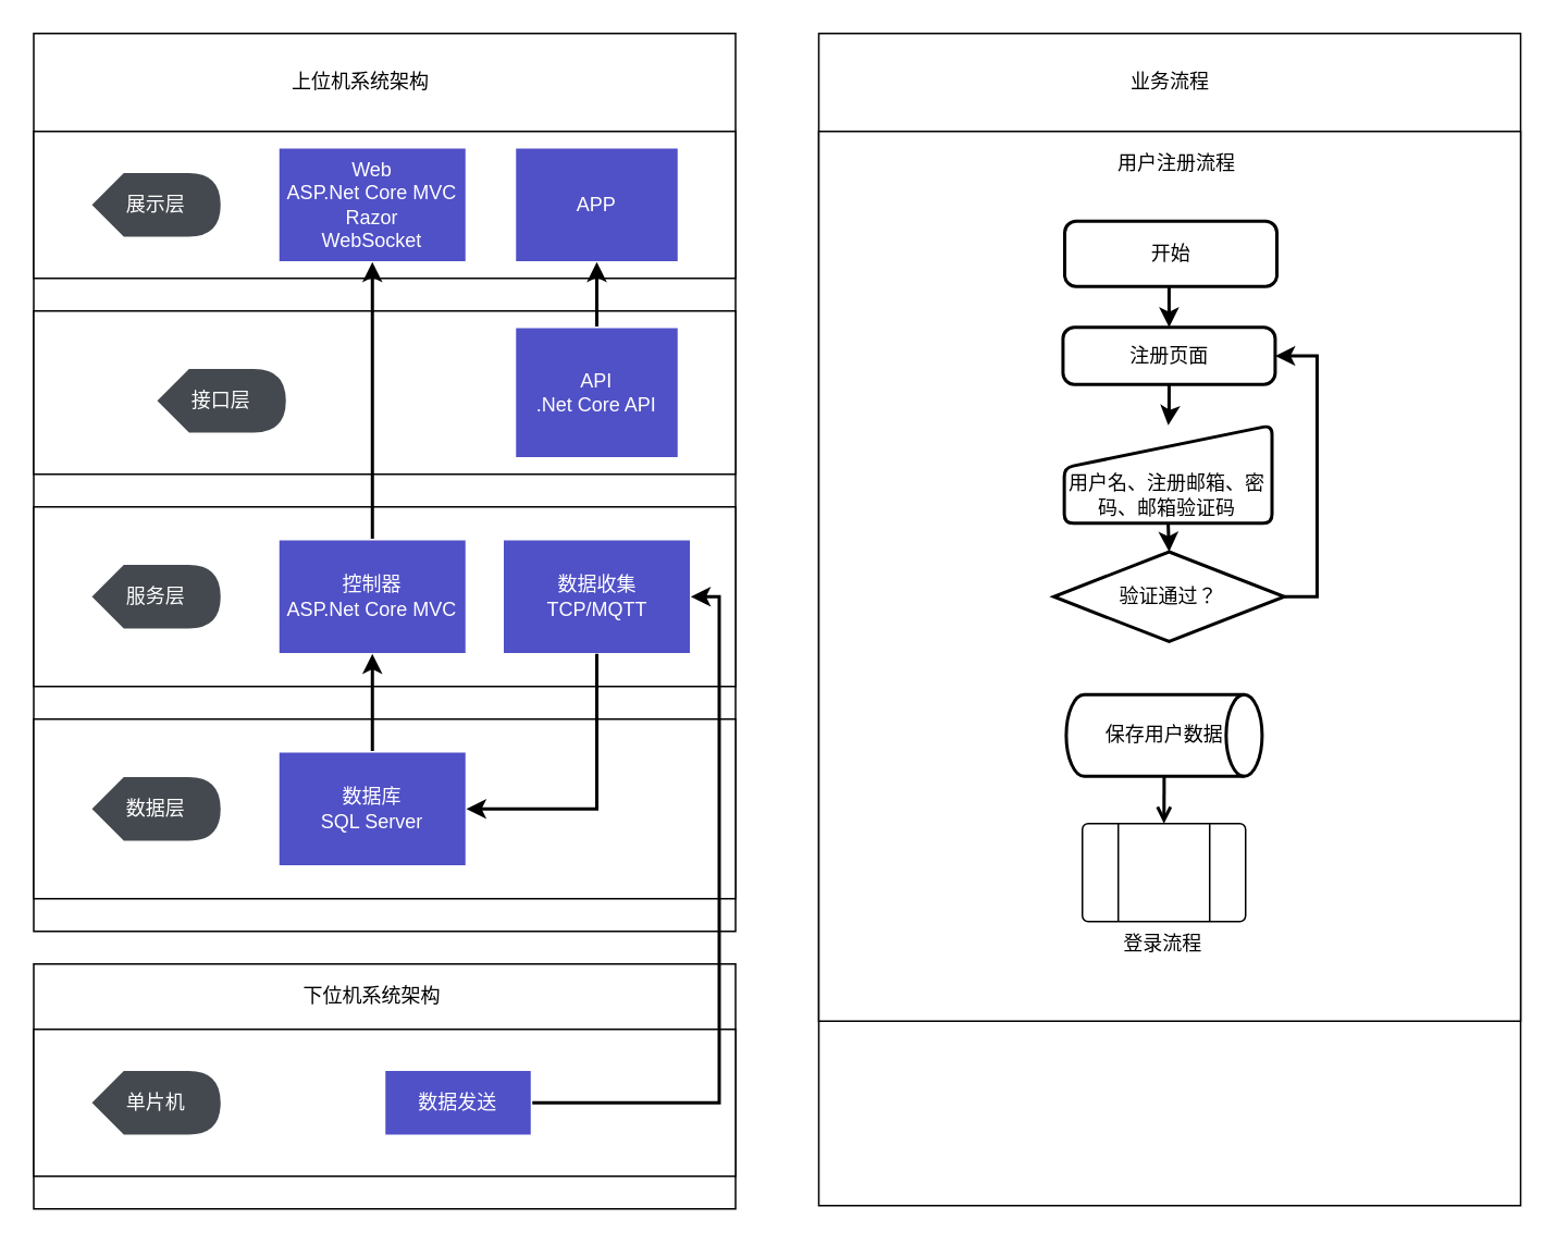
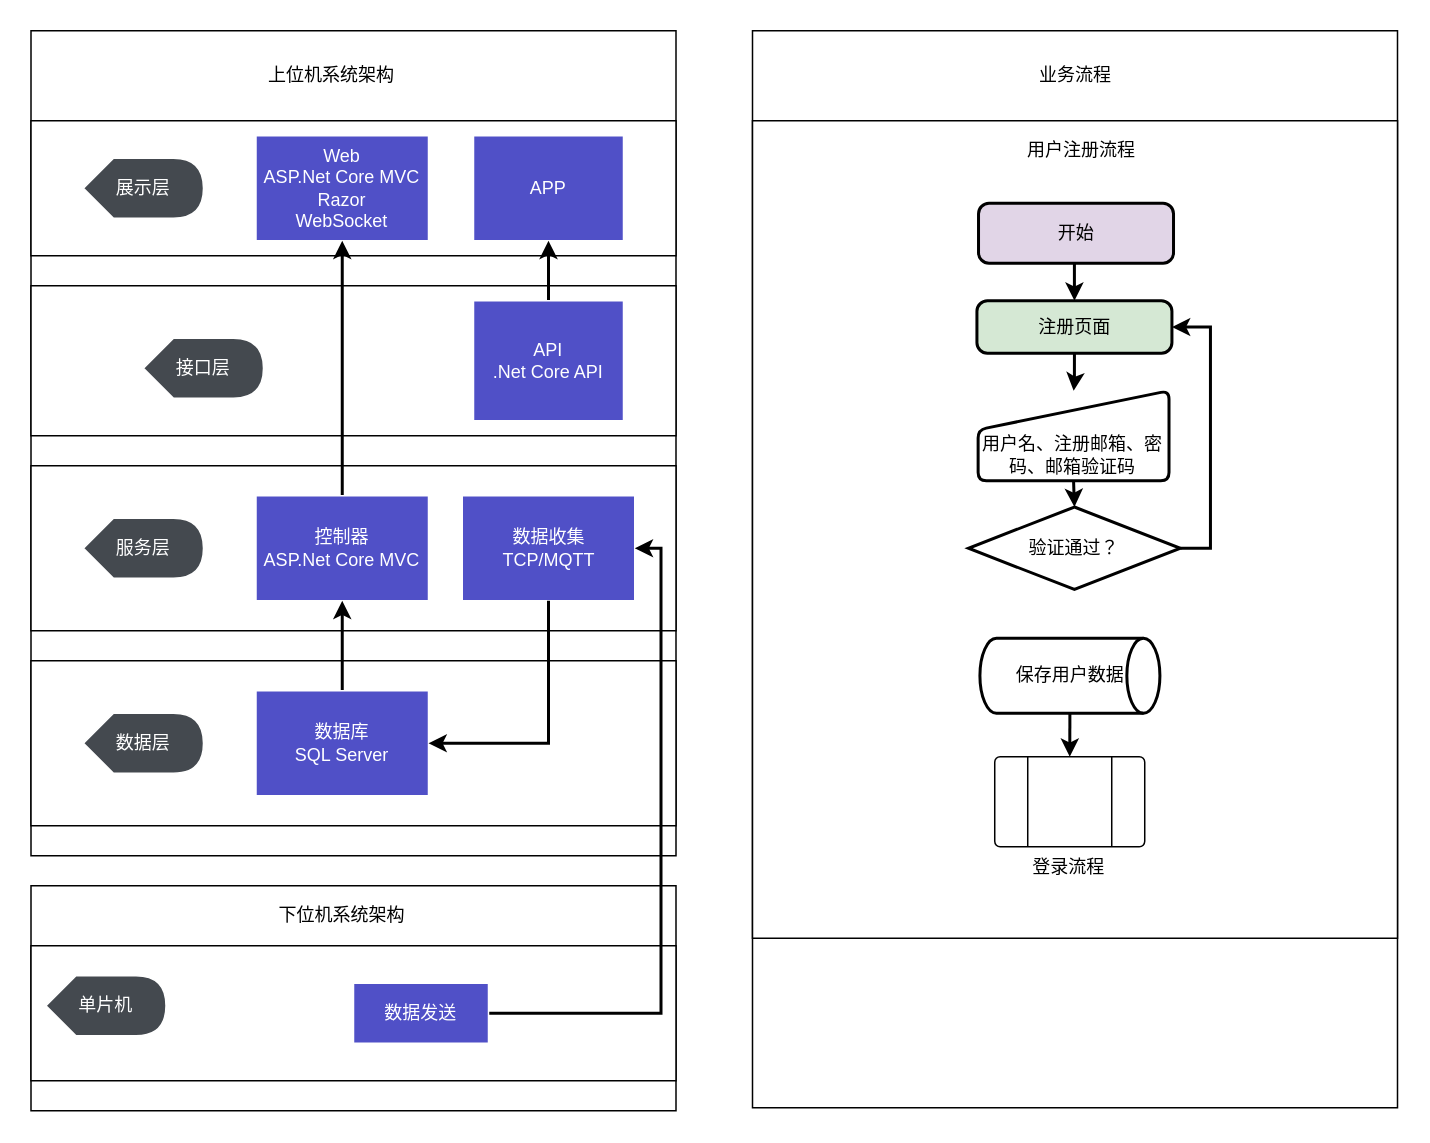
  <mxCell id="0" />
  <mxCell id="1" parent="0" />
  <mxCell id="2" value="" style="rounded=0;whiteSpace=wrap;html=1;gradientDirection=north;fillColor=#FFFFFF;" parent="1" vertex="1"><mxGeometry x="20" y="20" width="430" height="550" as="geometry" /></mxCell>
  <mxCell id="3" value="上位机系统架构" style="text;html=1;strokeColor=none;fillColor=none;align=center;verticalAlign=middle;whiteSpace=wrap;rounded=0;" parent="1" vertex="1"><mxGeometry x="170" y="40" width="101" height="20" as="geometry" /></mxCell>
  <mxCell id="4" value="" style="rounded=0;whiteSpace=wrap;html=1;" parent="1" vertex="1"><mxGeometry x="20" y="80" width="430" height="90" as="geometry" /></mxCell>
  <mxCell id="5" value="展示层" style="shape=display;whiteSpace=wrap;html=1;fillColor=#44494F;strokeColor=#ffffff;fontColor=#FFFFFF;" parent="1" vertex="1"><mxGeometry x="55" y="105" width="80" height="40" as="geometry" /></mxCell>
  <mxCell id="6" value="Web&lt;br&gt;ASP.Net Core MVC&lt;br&gt;Razor&lt;br&gt;WebSocket" style="rounded=0;whiteSpace=wrap;html=1;strokeColor=#ffffff;gradientColor=none;fontColor=#FFFFFF;fillColor=#5050C7;" parent="1" vertex="1"><mxGeometry x="170" y="90" width="115" height="70" as="geometry" /></mxCell>
  <mxCell id="7" value="APP" style="rounded=0;whiteSpace=wrap;html=1;strokeColor=#ffffff;gradientColor=none;fontColor=#FFFFFF;fillColor=#5050C7;" parent="1" vertex="1"><mxGeometry x="315" y="90" width="100" height="70" as="geometry" /></mxCell>
  <mxCell id="8" value="" style="rounded=0;whiteSpace=wrap;html=1;" parent="1" vertex="1"><mxGeometry x="20" y="190" width="430" height="100" as="geometry" /></mxCell>
  <mxCell id="9" value="接口层" style="shape=display;whiteSpace=wrap;html=1;fillColor=#44494F;strokeColor=#ffffff;fontColor=#FFFFFF;" parent="1" vertex="1"><mxGeometry x="95" y="225" width="80" height="40" as="geometry" /></mxCell>
  <mxCell id="10" style="edgeStyle=orthogonalEdgeStyle;rounded=0;orthogonalLoop=1;jettySize=auto;html=1;fontColor=#FFFFFF;strokeWidth=2;" parent="1" source="11" target="7" edge="1"><mxGeometry relative="1" as="geometry" /></mxCell>
  <mxCell id="11" value="API&lt;br&gt;.Net Core API" style="rounded=0;whiteSpace=wrap;html=1;strokeColor=#ffffff;gradientColor=none;fontColor=#FFFFFF;fillColor=#5050C7;" parent="1" vertex="1"><mxGeometry x="315" y="200" width="100" height="80" as="geometry" /></mxCell>
  <mxCell id="12" value="" style="rounded=0;whiteSpace=wrap;html=1;" parent="1" vertex="1"><mxGeometry x="20" y="310" width="430" height="110" as="geometry" /></mxCell>
  <mxCell id="13" value="服务层" style="shape=display;whiteSpace=wrap;html=1;fillColor=#44494F;strokeColor=#ffffff;fontColor=#FFFFFF;" parent="1" vertex="1"><mxGeometry x="55" y="345" width="80" height="40" as="geometry" /></mxCell>
  <mxCell id="14" style="edgeStyle=orthogonalEdgeStyle;rounded=0;orthogonalLoop=1;jettySize=auto;html=1;entryX=0.5;entryY=1;entryDx=0;entryDy=0;fontColor=#FFFFFF;strokeWidth=2;" parent="1" source="15" target="6" edge="1"><mxGeometry relative="1" as="geometry" /></mxCell>
  <mxCell id="15" value="控制器&lt;br&gt;ASP.Net Core MVC" style="rounded=0;whiteSpace=wrap;html=1;strokeColor=#ffffff;gradientColor=none;fontColor=#FFFFFF;fillColor=#5050C7;" parent="1" vertex="1"><mxGeometry x="170" y="330" width="115" height="70" as="geometry" /></mxCell>
  <mxCell id="16" value="数据收集&lt;br&gt;TCP/MQTT" style="rounded=0;whiteSpace=wrap;html=1;strokeColor=#ffffff;gradientColor=none;fontColor=#FFFFFF;fillColor=#5050C7;" parent="1" vertex="1"><mxGeometry x="307.5" y="330" width="115" height="70" as="geometry" /></mxCell>
  <mxCell id="17" value="" style="rounded=0;whiteSpace=wrap;html=1;" parent="1" vertex="1"><mxGeometry x="20" y="440" width="430" height="110" as="geometry" /></mxCell>
  <mxCell id="18" value="数据层" style="shape=display;whiteSpace=wrap;html=1;fillColor=#44494F;strokeColor=#ffffff;fontColor=#FFFFFF;" parent="1" vertex="1"><mxGeometry x="55" y="475" width="80" height="40" as="geometry" /></mxCell>
  <mxCell id="19" style="edgeStyle=orthogonalEdgeStyle;rounded=0;orthogonalLoop=1;jettySize=auto;html=1;entryX=0.5;entryY=1;entryDx=0;entryDy=0;fontColor=#FFFFFF;strokeWidth=2;" parent="1" source="20" target="15" edge="1"><mxGeometry relative="1" as="geometry" /></mxCell>
  <mxCell id="20" value="数据库&lt;br&gt;SQL Server" style="rounded=0;whiteSpace=wrap;html=1;strokeColor=#ffffff;gradientColor=none;fontColor=#FFFFFF;fillColor=#5050C7;" parent="1" vertex="1"><mxGeometry x="170" y="460" width="115" height="70" as="geometry" /></mxCell>
  <mxCell id="21" style="edgeStyle=orthogonalEdgeStyle;rounded=0;orthogonalLoop=1;jettySize=auto;html=1;entryX=1;entryY=0.5;entryDx=0;entryDy=0;fontColor=#FFFFFF;exitX=0.5;exitY=1;exitDx=0;exitDy=0;strokeWidth=2;" parent="1" source="16" target="20" edge="1"><mxGeometry relative="1" as="geometry" /></mxCell>
  <mxCell id="22" value="" style="rounded=0;whiteSpace=wrap;html=1;gradientDirection=north;fillColor=#FFFFFF;" parent="1" vertex="1"><mxGeometry x="20" y="590" width="430" height="150" as="geometry" /></mxCell>
  <mxCell id="23" value="下位机系统架构" style="text;html=1;strokeColor=none;fillColor=none;align=center;verticalAlign=middle;whiteSpace=wrap;rounded=0;" parent="1" vertex="1"><mxGeometry x="183.25" y="600" width="88.5" height="20" as="geometry" /></mxCell>
  <mxCell id="24" value="" style="rounded=0;whiteSpace=wrap;html=1;" parent="1" vertex="1"><mxGeometry x="20" y="630" width="430" height="90" as="geometry" /></mxCell>
- <mxCell id="25" value="单片机" style="shape=display;whiteSpace=wrap;html=1;fillColor=#44494F;strokeColor=#ffffff;fontColor=#FFFFFF;" parent="1" vertex="1"><mxGeometry x="55" y="655" width="80" height="40" as="geometry" /></mxCell>
+ <mxCell id="25" value="单片机" style="shape=display;whiteSpace=wrap;html=1;fillColor=#44494F;strokeColor=#ffffff;fontColor=#FFFFFF;" parent="1" vertex="1"><mxGeometry x="30" y="650" width="80" height="40" as="geometry" /></mxCell>
  <mxCell id="26" style="edgeStyle=orthogonalEdgeStyle;rounded=0;orthogonalLoop=1;jettySize=auto;html=1;entryX=1;entryY=0.5;entryDx=0;entryDy=0;fontColor=#FFFFFF;strokeWidth=2;" parent="1" source="27" target="16" edge="1"><mxGeometry relative="1" as="geometry"><Array as="points"><mxPoint x="440" y="675" /><mxPoint x="440" y="365" /></Array></mxGeometry></mxCell>
  <mxCell id="27" value="数据发送" style="rounded=0;whiteSpace=wrap;html=1;strokeColor=#ffffff;gradientColor=none;fontColor=#FFFFFF;fillColor=#5050C7;" parent="1" vertex="1"><mxGeometry x="235" y="655" width="90" height="40" as="geometry" /></mxCell>
  <mxCell id="28" value="" style="rounded=0;whiteSpace=wrap;html=1;gradientDirection=north;fillColor=#FFFFFF;" vertex="1" parent="1"><mxGeometry x="501" y="20" width="430" height="718" as="geometry" /></mxCell>
  <mxCell id="29" value="业务流程" style="text;html=1;strokeColor=none;fillColor=none;align=center;verticalAlign=middle;whiteSpace=wrap;rounded=0;" vertex="1" parent="1"><mxGeometry x="665.5" y="40" width="101" height="20" as="geometry" /></mxCell>
  <mxCell id="30" value="" style="rounded=0;whiteSpace=wrap;html=1;" vertex="1" parent="1"><mxGeometry x="501" y="80" width="430" height="545" as="geometry" /></mxCell>
  <mxCell id="31" value="用户注册流程" style="text;html=1;strokeColor=none;fillColor=none;align=center;verticalAlign=middle;whiteSpace=wrap;rounded=0;" vertex="1" parent="1"><mxGeometry x="674" y="90" width="92.5" height="20" as="geometry" /></mxCell>
  <mxCell id="32" style="edgeStyle=orthogonalEdgeStyle;rounded=0;orthogonalLoop=1;jettySize=auto;html=1;exitX=0.5;exitY=1;exitDx=0;exitDy=0;entryX=0.5;entryY=0;entryDx=0;entryDy=0;entryPerimeter=0;strokeWidth=2;" edge="1" parent="1" source="33" target="35"><mxGeometry relative="1" as="geometry" /></mxCell>
  <mxCell id="33" value="用户名、注册邮箱、密码、邮箱验证码" style="html=1;strokeWidth=2;shape=manualInput;whiteSpace=wrap;rounded=1;size=26;arcSize=11;verticalAlign=bottom;" vertex="1" parent="1"><mxGeometry x="651.42" y="260" width="127.25" height="60" as="geometry" /></mxCell>
  <mxCell id="34" style="edgeStyle=orthogonalEdgeStyle;rounded=0;orthogonalLoop=1;jettySize=auto;html=1;exitX=1;exitY=0.5;exitDx=0;exitDy=0;exitPerimeter=0;entryX=1;entryY=0.5;entryDx=0;entryDy=0;strokeWidth=2;" edge="1" parent="1" source="35" target="39"><mxGeometry relative="1" as="geometry" /></mxCell>
  <mxCell id="35" value="验证通过？" style="strokeWidth=2;html=1;shape=mxgraph.flowchart.decision;whiteSpace=wrap;" vertex="1" parent="1"><mxGeometry x="644.99" y="337.5" width="141.25" height="55" as="geometry" /></mxCell>
- <mxCell id="36" style="edgeStyle=orthogonalEdgeStyle;rounded=0;orthogonalLoop=1;jettySize=auto;html=1;exitX=0.5;exitY=1;exitDx=0;exitDy=0;exitPerimeter=0;entryX=0.5;entryY=0;entryDx=0;entryDy=0;strokeWidth=2;endArrow=open;" edge="1" parent="1" source="37" target="42"><mxGeometry relative="1" as="geometry" /></mxCell>
+ <mxCell id="36" style="edgeStyle=orthogonalEdgeStyle;rounded=0;orthogonalLoop=1;jettySize=auto;html=1;exitX=0.5;exitY=1;exitDx=0;exitDy=0;exitPerimeter=0;entryX=0.5;entryY=0;entryDx=0;entryDy=0;strokeWidth=2;" edge="1" parent="1" source="37" target="42"><mxGeometry relative="1" as="geometry" /></mxCell>
  <mxCell id="37" value="保存用户数据" style="strokeWidth=2;html=1;shape=mxgraph.flowchart.direct_data;whiteSpace=wrap;align=center;" vertex="1" parent="1"><mxGeometry x="652.61" y="425" width="120" height="50" as="geometry" /></mxCell>
  <mxCell id="38" style="edgeStyle=orthogonalEdgeStyle;rounded=0;orthogonalLoop=1;jettySize=auto;html=1;exitX=0.5;exitY=1;exitDx=0;exitDy=0;strokeWidth=2;" edge="1" parent="1" source="39" target="33"><mxGeometry relative="1" as="geometry" /></mxCell>
- <mxCell id="39" value="注册页面" style="rounded=1;whiteSpace=wrap;html=1;absoluteArcSize=1;arcSize=14;strokeWidth=2;align=center;" vertex="1" parent="1"><mxGeometry x="650.62" y="200" width="130" height="35" as="geometry" /></mxCell>
+ <mxCell id="39" value="注册页面" style="rounded=1;whiteSpace=wrap;html=1;absoluteArcSize=1;arcSize=14;strokeWidth=2;align=center;fillColor=#d5e8d4;" vertex="1" parent="1"><mxGeometry x="650.62" y="200" width="130" height="35" as="geometry" /></mxCell>
  <mxCell id="40" style="edgeStyle=orthogonalEdgeStyle;rounded=0;orthogonalLoop=1;jettySize=auto;html=1;exitX=0.5;exitY=1;exitDx=0;exitDy=0;entryX=0.5;entryY=0;entryDx=0;entryDy=0;strokeWidth=2;" edge="1" parent="1" source="41" target="39"><mxGeometry relative="1" as="geometry" /></mxCell>
- <mxCell id="41" value="开始" style="rounded=1;whiteSpace=wrap;html=1;absoluteArcSize=1;arcSize=14;strokeWidth=2;align=center;" vertex="1" parent="1"><mxGeometry x="651.68" y="135" width="130" height="40" as="geometry" /></mxCell>
+ <mxCell id="41" value="开始" style="rounded=1;whiteSpace=wrap;html=1;absoluteArcSize=1;arcSize=14;strokeWidth=2;align=center;fillColor=#e1d5e7;" vertex="1" parent="1"><mxGeometry x="651.68" y="135" width="130" height="40" as="geometry" /></mxCell>
  <mxCell id="42" value="登录流程" style="verticalLabelPosition=bottom;verticalAlign=top;html=1;shape=process;whiteSpace=wrap;rounded=1;size=0.224;arcSize=6;align=center;" vertex="1" parent="1"><mxGeometry x="662.49" y="504" width="100" height="60" as="geometry" /></mxCell>
